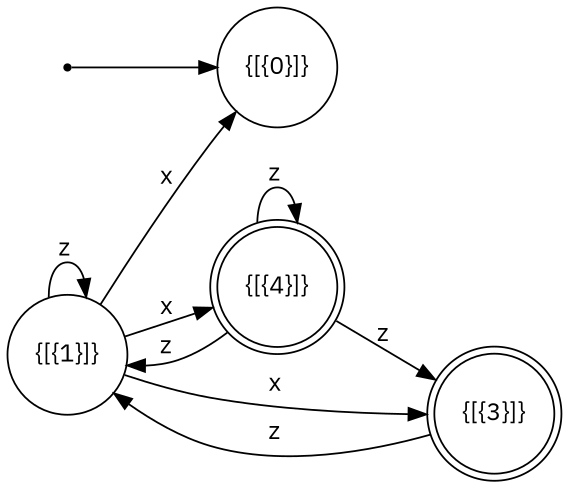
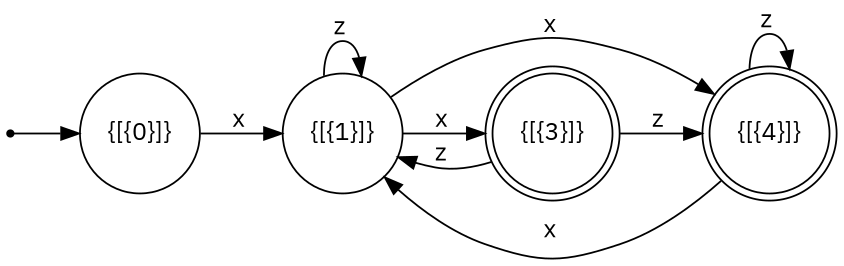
  digraph {
    fontname="IBM Plex Sans"
    rankdir=LR
    node [fontname="IBM Plex Sans" shape=circle]
    edge [fontname="IBM Plex Sans"]
    qinit [shape=point]
    "{[{0}]}"
    "{[{1}]}"
    "{[{4}]}" [shape=doublecircle]
    "{[{3}]}" [shape=doublecircle]
    qinit -> "{[{0}]}"
-   "{[{1}]}" -> "{[{0}]}" [label="x "]
+   "{[{0}]}" -> "{[{1}]}" [label="x "]
    "{[{1}]}" -> "{[{1}]}" [label="z "]
    "{[{1}]}" -> "{[{4}]}" [label="x "]
    "{[{1}]}" -> "{[{3}]}" [label="x "]
-   "{[{4}]}" -> "{[{1}]}" [label="z "]
+   "{[{4}]}" -> "{[{1}]}" [label="x "]
    "{[{4}]}" -> "{[{4}]}" [label="z "]
    "{[{3}]}" -> "{[{1}]}" [label="z "]
-   "{[{4}]}" -> "{[{3}]}" [label="z "]
+   "{[{3}]}" -> "{[{4}]}" [label="z "]
  }
